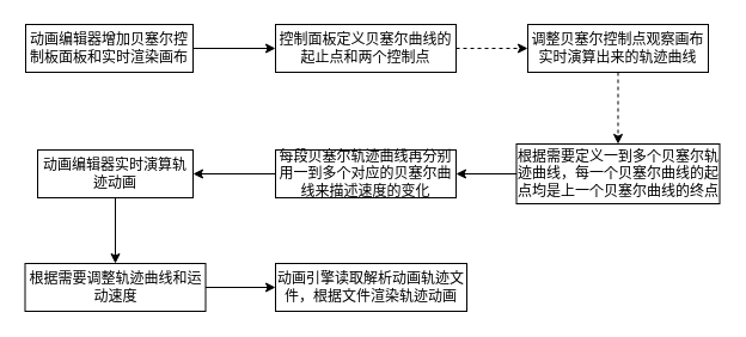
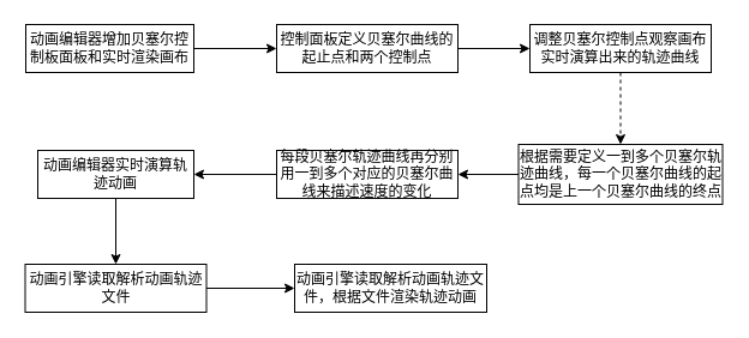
  <mxCell id="0" />
  <mxCell id="1" parent="0" />
  <mxCell id="2" style="edgeStyle=orthogonalEdgeStyle;rounded=0;orthogonalLoop=1;jettySize=auto;html=1;exitX=1;exitY=0.5;exitDx=0;exitDy=0;" edge="1" parent="1" source="3" target="5"><mxGeometry relative="1" as="geometry" /></mxCell>
  <mxCell id="3" value="动画编辑器增加贝塞尔控制板面板和实时渲染画布" style="rounded=0;whiteSpace=wrap;html=1;" vertex="1" parent="1"><mxGeometry x="21" y="20" width="140" height="40" as="geometry" /></mxCell>
- <mxCell id="4" style="edgeStyle=orthogonalEdgeStyle;rounded=0;orthogonalLoop=1;jettySize=auto;html=1;exitX=1;exitY=0.5;exitDx=0;exitDy=0;entryX=0;entryY=0.5;entryDx=0;entryDy=0;dashed=1;" edge="1" parent="1" source="5" target="7"><mxGeometry relative="1" as="geometry" /></mxCell>
+ <mxCell id="4" style="edgeStyle=orthogonalEdgeStyle;rounded=0;orthogonalLoop=1;jettySize=auto;html=1;exitX=1;exitY=0.5;exitDx=0;exitDy=0;entryX=0;entryY=0.5;entryDx=0;entryDy=0;" edge="1" parent="1" source="5" target="7"><mxGeometry relative="1" as="geometry" /></mxCell>
  <mxCell id="5" value="控制面板定义贝塞尔曲线的起止点和两个控制点" style="rounded=0;whiteSpace=wrap;html=1;" vertex="1" parent="1"><mxGeometry x="230" y="20" width="151" height="40" as="geometry" /></mxCell>
  <mxCell id="6" style="edgeStyle=orthogonalEdgeStyle;rounded=0;orthogonalLoop=1;jettySize=auto;html=1;exitX=0.5;exitY=1;exitDx=0;exitDy=0;entryX=0.5;entryY=0;entryDx=0;entryDy=0;dashed=1;" edge="1" parent="1" source="7" target="9"><mxGeometry relative="1" as="geometry" /></mxCell>
  <mxCell id="7" value="调整贝塞尔控制点观察画布实时演算出来的轨迹曲线" style="rounded=0;whiteSpace=wrap;html=1;" vertex="1" parent="1"><mxGeometry x="441" y="20" width="151" height="40" as="geometry" /></mxCell>
  <mxCell id="8" style="edgeStyle=orthogonalEdgeStyle;rounded=0;orthogonalLoop=1;jettySize=auto;html=1;exitX=0;exitY=0.5;exitDx=0;exitDy=0;entryX=1;entryY=0.5;entryDx=0;entryDy=0;" edge="1" parent="1" source="9" target="11"><mxGeometry relative="1" as="geometry" /></mxCell>
  <mxCell id="9" value="根据需要定义一到多个贝塞尔轨迹曲线，每一个贝塞尔曲线的起点均是上一个贝塞尔曲线的终点" style="rounded=0;whiteSpace=wrap;html=1;" vertex="1" parent="1"><mxGeometry x="431.5" y="120" width="170" height="50" as="geometry" /></mxCell>
  <mxCell id="10" style="edgeStyle=orthogonalEdgeStyle;rounded=0;orthogonalLoop=1;jettySize=auto;html=1;exitX=0;exitY=0.5;exitDx=0;exitDy=0;entryX=1;entryY=0.5;entryDx=0;entryDy=0;" edge="1" parent="1" source="11" target="16"><mxGeometry relative="1" as="geometry" /></mxCell>
  <mxCell id="11" value="每段贝塞尔轨迹曲线再分别用一到多个对应的贝塞尔曲线来描述速度的变化" style="rounded=0;whiteSpace=wrap;html=1;" vertex="1" parent="1"><mxGeometry x="230" y="125" width="151" height="40" as="geometry" /></mxCell>
  <mxCell id="12" style="edgeStyle=orthogonalEdgeStyle;rounded=0;orthogonalLoop=1;jettySize=auto;html=1;exitX=1;exitY=0.5;exitDx=0;exitDy=0;entryX=0;entryY=0.5;entryDx=0;entryDy=0;" edge="1" parent="1" source="13" target="14"><mxGeometry relative="1" as="geometry" /></mxCell>
- <mxCell id="13" value="根据需要调整轨迹曲线和运动速度" style="rounded=0;whiteSpace=wrap;html=1;" vertex="1" parent="1"><mxGeometry x="20.5" y="220" width="151" height="40" as="geometry" /></mxCell>
- <mxCell id="14" value="动画引擎读取解析动画轨迹文件，根据文件渲染轨迹动画" style="rounded=0;whiteSpace=wrap;html=1;" vertex="1" parent="1"><mxGeometry x="230" y="220" width="160" height="40" as="geometry" /></mxCell>
+ <mxCell id="13" value="动画引擎读取解析动画轨迹文件" style="rounded=0;whiteSpace=wrap;html=1;" vertex="1" parent="1"><mxGeometry x="20.5" y="220" width="151" height="40" as="geometry" /></mxCell>
+ <mxCell id="14" value="动画引擎读取解析动画轨迹文件，根据文件渲染轨迹动画" style="rounded=0;whiteSpace=wrap;html=1;" vertex="1" parent="1"><mxGeometry x="245" y="220" width="160" height="40" as="geometry" /></mxCell>
  <mxCell id="15" style="edgeStyle=orthogonalEdgeStyle;rounded=0;orthogonalLoop=1;jettySize=auto;html=1;exitX=0.5;exitY=1;exitDx=0;exitDy=0;entryX=0.5;entryY=0;entryDx=0;entryDy=0;" edge="1" parent="1" source="16" target="13"><mxGeometry relative="1" as="geometry" /></mxCell>
  <mxCell id="16" value="动画编辑器实时演算轨迹动画" style="rounded=0;whiteSpace=wrap;html=1;" vertex="1" parent="1"><mxGeometry x="31" y="125" width="130" height="40" as="geometry" /></mxCell>
